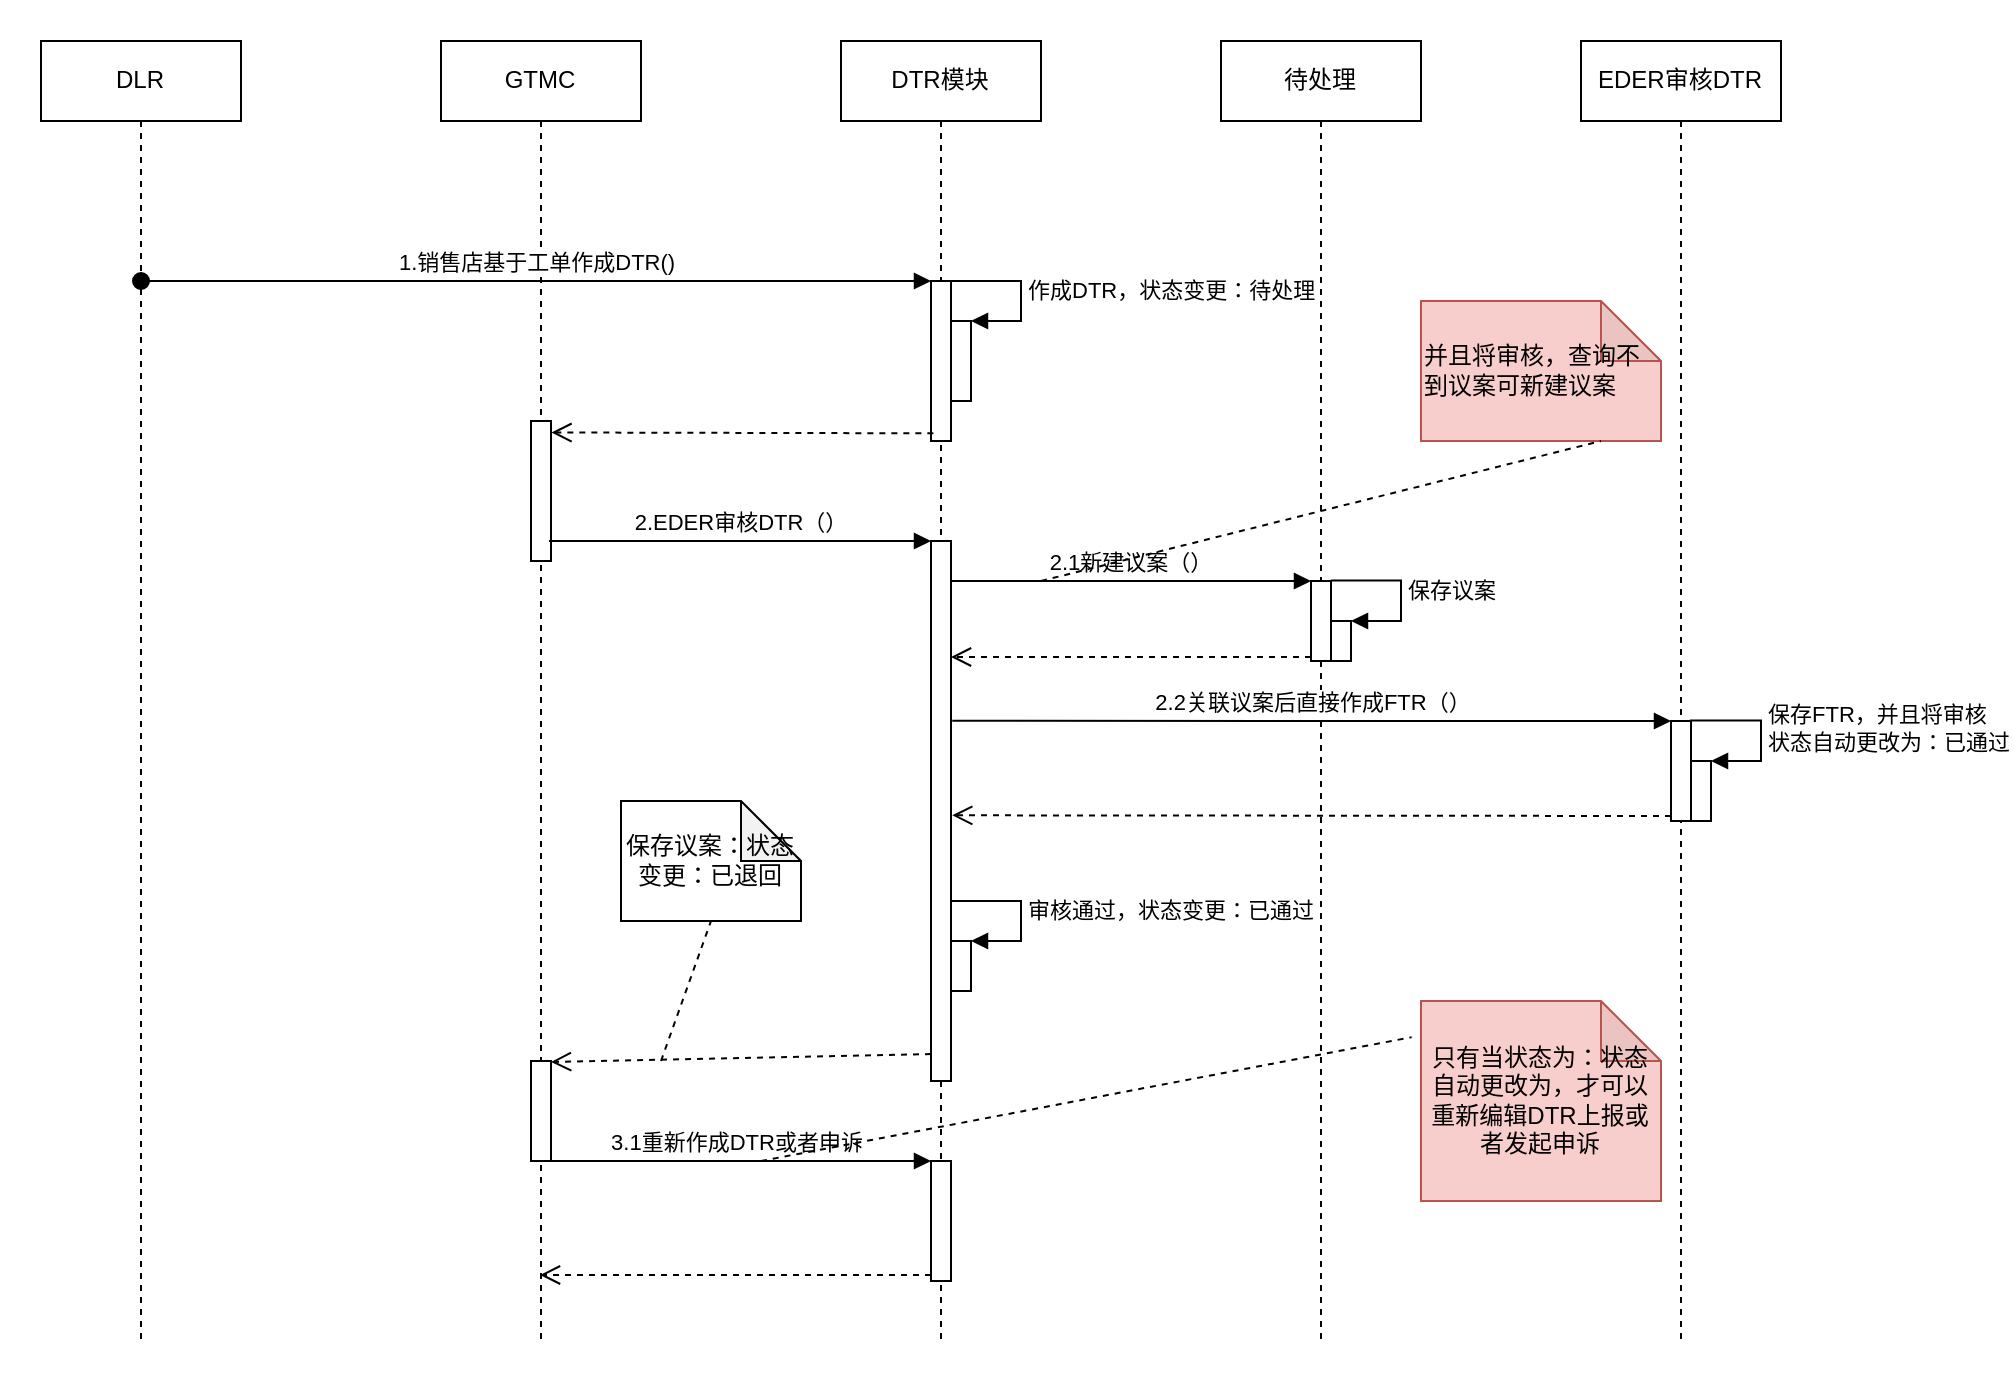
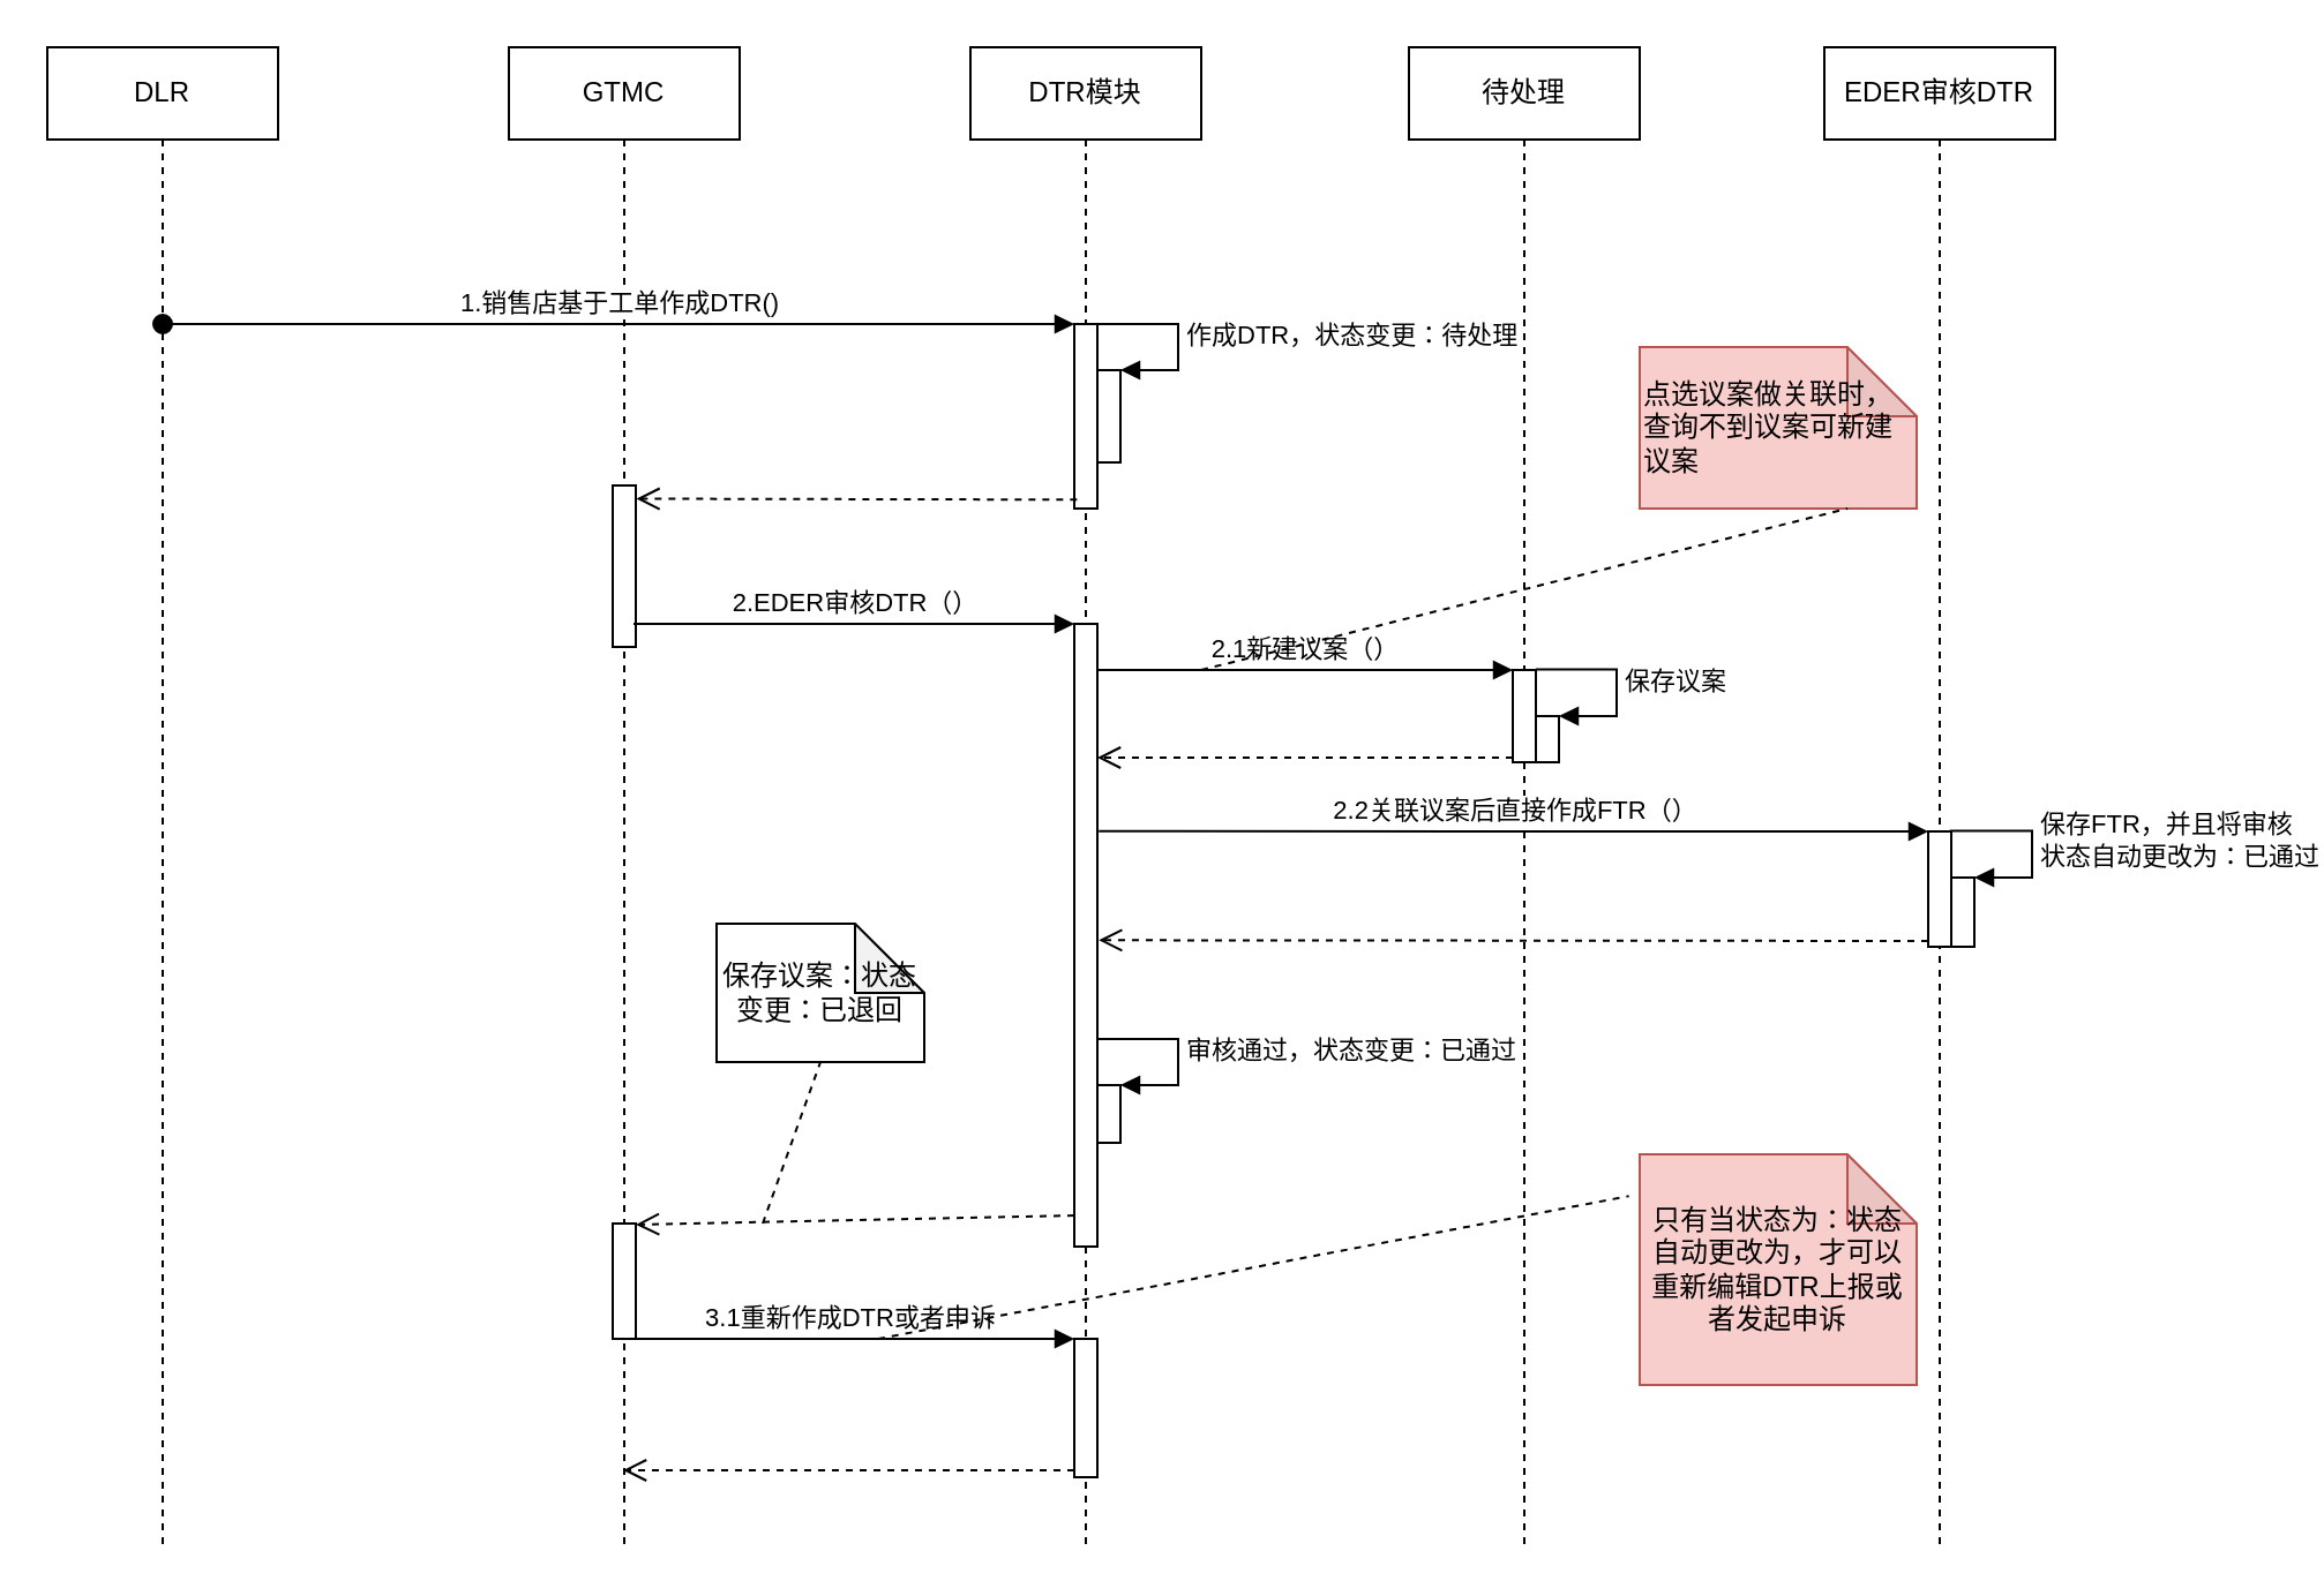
  <mxCell id="0" />
  <mxCell id="1" parent="0" />
  <mxCell id="2" value="DTR模块" style="shape=umlLifeline;perimeter=lifelinePerimeter;whiteSpace=wrap;html=1;container=1;collapsible=0;recursiveResize=0;outlineConnect=0;" vertex="1" parent="1"><mxGeometry x="420" y="20" width="100" height="650" as="geometry" /></mxCell>
  <mxCell id="3" value="" style="html=1;points=[];perimeter=orthogonalPerimeter;" vertex="1" parent="2"><mxGeometry x="45" y="120" width="10" height="80" as="geometry" /></mxCell>
  <mxCell id="4" value="" style="html=1;points=[];perimeter=orthogonalPerimeter;" vertex="1" parent="2"><mxGeometry x="55" y="140" width="10" height="40" as="geometry" /></mxCell>
  <mxCell id="5" value="&lt;div style=&quot;text-align: center&quot;&gt;作成DTR，状态变更：待处理&lt;/div&gt;" style="edgeStyle=orthogonalEdgeStyle;html=1;align=left;spacingLeft=2;endArrow=block;rounded=0;entryX=1;entryY=0;exitX=0.986;exitY=0;exitDx=0;exitDy=0;exitPerimeter=0;" edge="1" target="4" parent="2" source="3"><mxGeometry relative="1" as="geometry"><mxPoint x="60" y="120" as="sourcePoint" /><Array as="points"><mxPoint x="90" y="120" /><mxPoint x="90" y="140" /></Array></mxGeometry></mxCell>
  <mxCell id="6" value="" style="html=1;points=[];perimeter=orthogonalPerimeter;" vertex="1" parent="2"><mxGeometry x="45" y="250" width="10" height="270" as="geometry" /></mxCell>
  <mxCell id="7" value="" style="html=1;points=[];perimeter=orthogonalPerimeter;" vertex="1" parent="2"><mxGeometry x="55" y="450" width="10" height="25" as="geometry" /></mxCell>
  <mxCell id="8" value="审核通过，状态变更：已通过" style="edgeStyle=orthogonalEdgeStyle;html=1;align=left;spacingLeft=2;endArrow=block;rounded=0;entryX=1;entryY=0;" edge="1" target="7" parent="2" source="6"><mxGeometry relative="1" as="geometry"><mxPoint x="60" y="335" as="sourcePoint" /><Array as="points"><mxPoint x="90" y="430" /><mxPoint x="90" y="450" /></Array></mxGeometry></mxCell>
  <mxCell id="9" value="" style="html=1;points=[];perimeter=orthogonalPerimeter;" vertex="1" parent="2"><mxGeometry x="45" y="560" width="10" height="60" as="geometry" /></mxCell>
  <mxCell id="10" value="GTMC" style="shape=umlLifeline;perimeter=lifelinePerimeter;whiteSpace=wrap;html=1;container=1;collapsible=0;recursiveResize=0;outlineConnect=0;" vertex="1" parent="1"><mxGeometry x="220" y="20" width="100" height="650" as="geometry" /></mxCell>
  <mxCell id="11" value="" style="html=1;points=[];perimeter=orthogonalPerimeter;" vertex="1" parent="10"><mxGeometry x="45" y="190" width="10" height="70" as="geometry" /></mxCell>
  <mxCell id="12" value="" style="html=1;points=[];perimeter=orthogonalPerimeter;" vertex="1" parent="10"><mxGeometry x="45" y="510" width="10" height="50" as="geometry" /></mxCell>
  <mxCell id="13" value="DLR" style="shape=umlLifeline;perimeter=lifelinePerimeter;whiteSpace=wrap;html=1;container=1;collapsible=0;recursiveResize=0;outlineConnect=0;" vertex="1" parent="1"><mxGeometry x="20" y="20" width="100" height="650" as="geometry" /></mxCell>
  <mxCell id="14" value="待处理" style="shape=umlLifeline;perimeter=lifelinePerimeter;whiteSpace=wrap;html=1;container=1;collapsible=0;recursiveResize=0;outlineConnect=0;" vertex="1" parent="1"><mxGeometry x="610" y="20" width="100" height="650" as="geometry" /></mxCell>
  <mxCell id="15" value="" style="html=1;points=[];perimeter=orthogonalPerimeter;" vertex="1" parent="14"><mxGeometry x="45" y="270" width="10" height="40" as="geometry" /></mxCell>
  <mxCell id="16" value="" style="html=1;points=[];perimeter=orthogonalPerimeter;" vertex="1" parent="14"><mxGeometry x="55" y="290" width="10" height="20" as="geometry" /></mxCell>
  <mxCell id="17" value="保存议案" style="edgeStyle=orthogonalEdgeStyle;html=1;align=left;spacingLeft=2;endArrow=block;rounded=0;entryX=1;entryY=0;exitX=0.995;exitY=-0.007;exitDx=0;exitDy=0;exitPerimeter=0;" edge="1" target="16" parent="14" source="15"><mxGeometry relative="1" as="geometry"><mxPoint x="60" y="270" as="sourcePoint" /><Array as="points"><mxPoint x="90" y="270" /><mxPoint x="90" y="290" /></Array></mxGeometry></mxCell>
  <mxCell id="18" value="EDER审核DTR" style="shape=umlLifeline;perimeter=lifelinePerimeter;whiteSpace=wrap;html=1;container=1;collapsible=0;recursiveResize=0;outlineConnect=0;" vertex="1" parent="1"><mxGeometry x="790" y="20" width="100" height="650" as="geometry" /></mxCell>
  <mxCell id="19" value="" style="html=1;points=[];perimeter=orthogonalPerimeter;" vertex="1" parent="18"><mxGeometry x="45" y="340" width="10" height="50" as="geometry" /></mxCell>
  <mxCell id="20" value="" style="html=1;points=[];perimeter=orthogonalPerimeter;" vertex="1" parent="18"><mxGeometry x="55" y="360" width="10" height="30" as="geometry" /></mxCell>
  <mxCell id="21" value="保存FTR，并且将审核&lt;br&gt;状态自动更改为：已通过" style="edgeStyle=orthogonalEdgeStyle;html=1;align=left;spacingLeft=2;endArrow=block;rounded=0;entryX=1;entryY=0;exitX=0.938;exitY=-0.004;exitDx=0;exitDy=0;exitPerimeter=0;" edge="1" target="20" parent="18" source="19"><mxGeometry relative="1" as="geometry"><mxPoint x="60" y="340" as="sourcePoint" /><Array as="points"><mxPoint x="90" y="340" /><mxPoint x="90" y="360" /></Array></mxGeometry></mxCell>
  <mxCell id="22" value="1.销售店基于工单作成DTR()" style="html=1;verticalAlign=bottom;startArrow=oval;endArrow=block;startSize=8;rounded=0;" edge="1" target="3" parent="1"><mxGeometry relative="1" as="geometry"><mxPoint x="70" y="140" as="sourcePoint" /></mxGeometry></mxCell>
  <mxCell id="23" value="" style="html=1;verticalAlign=bottom;endArrow=open;dashed=1;endSize=8;rounded=0;exitX=0.118;exitY=0.952;exitDx=0;exitDy=0;exitPerimeter=0;entryX=1.024;entryY=0.082;entryDx=0;entryDy=0;entryPerimeter=0;" edge="1" parent="1" source="3" target="11"><mxGeometry relative="1" as="geometry"><mxPoint x="480" y="200" as="sourcePoint" /><mxPoint x="270" y="216" as="targetPoint" /></mxGeometry></mxCell>
  <mxCell id="24" value="2.EDER审核DTR（）" style="html=1;verticalAlign=bottom;endArrow=block;entryX=0;entryY=0;rounded=0;" edge="1" target="6" parent="1"><mxGeometry relative="1" as="geometry"><mxPoint x="274" y="270" as="sourcePoint" /><Array as="points"><mxPoint x="300" y="270" /></Array></mxGeometry></mxCell>
  <mxCell id="25" value="" style="html=1;verticalAlign=bottom;endArrow=open;dashed=1;endSize=8;exitX=0;exitY=0.95;rounded=0;entryX=1;entryY=0.01;entryDx=0;entryDy=0;entryPerimeter=0;" edge="1" source="6" parent="1" target="12"><mxGeometry relative="1" as="geometry"><mxPoint x="280" y="460" as="targetPoint" /></mxGeometry></mxCell>
  <mxCell id="26" value="2.1新建议案（）" style="html=1;verticalAlign=bottom;endArrow=block;entryX=0;entryY=0;rounded=0;exitX=1.011;exitY=0.074;exitDx=0;exitDy=0;exitPerimeter=0;" edge="1" target="15" parent="1" source="6"><mxGeometry relative="1" as="geometry"><mxPoint x="480" y="290" as="sourcePoint" /></mxGeometry></mxCell>
  <mxCell id="27" value="" style="html=1;verticalAlign=bottom;endArrow=open;dashed=1;endSize=8;exitX=0;exitY=0.95;rounded=0;" edge="1" source="15" parent="1" target="6"><mxGeometry relative="1" as="geometry"><mxPoint x="480" y="366" as="targetPoint" /></mxGeometry></mxCell>
  <mxCell id="28" value="2.2关联议案后直接作成FTR（）" style="html=1;verticalAlign=bottom;endArrow=block;entryX=0;entryY=0;rounded=0;exitX=1.062;exitY=0.333;exitDx=0;exitDy=0;exitPerimeter=0;" edge="1" target="19" parent="1" source="6"><mxGeometry relative="1" as="geometry"><mxPoint x="470" y="360" as="sourcePoint" /></mxGeometry></mxCell>
  <mxCell id="29" value="" style="html=1;verticalAlign=bottom;endArrow=open;dashed=1;endSize=8;exitX=0;exitY=0.95;rounded=0;entryX=1.062;entryY=0.508;entryDx=0;entryDy=0;entryPerimeter=0;" edge="1" source="19" parent="1" target="6"><mxGeometry relative="1" as="geometry"><mxPoint x="470" y="436" as="targetPoint" /></mxGeometry></mxCell>
- <mxCell id="30" value="&lt;span&gt;并且将审核，查询不到议案可新建议案&lt;/span&gt;" style="shape=note;whiteSpace=wrap;html=1;backgroundOutline=1;darkOpacity=0.05;align=left;fillColor=#f8cecc;strokeColor=#b85450;" vertex="1" parent="1"><mxGeometry x="710" y="150" width="120" height="70" as="geometry" /></mxCell>
+ <mxCell id="30" value="&lt;span&gt;点选议案做关联时，查询不到议案可新建议案&lt;/span&gt;" style="shape=note;whiteSpace=wrap;html=1;backgroundOutline=1;darkOpacity=0.05;align=left;fillColor=#f8cecc;strokeColor=#b85450;" vertex="1" parent="1"><mxGeometry x="710" y="150" width="120" height="70" as="geometry" /></mxCell>
  <mxCell id="31" value="" style="endArrow=none;dashed=1;html=1;rounded=0;" edge="1" parent="1"><mxGeometry width="50" height="50" relative="1" as="geometry"><mxPoint x="520" y="290" as="sourcePoint" /><mxPoint x="800" y="220" as="targetPoint" /></mxGeometry></mxCell>
  <mxCell id="32" value="3.1重新作成DTR或者申诉" style="html=1;verticalAlign=bottom;endArrow=block;entryX=0;entryY=0;rounded=0;" edge="1" target="9" parent="1"><mxGeometry relative="1" as="geometry"><mxPoint x="270" y="580" as="sourcePoint" /></mxGeometry></mxCell>
  <mxCell id="33" value="" style="html=1;verticalAlign=bottom;endArrow=open;dashed=1;endSize=8;exitX=0;exitY=0.95;rounded=0;" edge="1" source="9" parent="1" target="10"><mxGeometry relative="1" as="geometry"><mxPoint x="270" y="656" as="targetPoint" /></mxGeometry></mxCell>
  <mxCell id="34" value="只有当状态为：状态自动更改为，才可以重新编辑DTR上报或者发起申诉" style="shape=note;whiteSpace=wrap;html=1;backgroundOutline=1;darkOpacity=0.05;fillColor=#f8cecc;strokeColor=#b85450;" vertex="1" parent="1"><mxGeometry x="710" y="500" width="120" height="100" as="geometry" /></mxCell>
  <mxCell id="35" value="" style="endArrow=none;dashed=1;html=1;rounded=0;entryX=-0.039;entryY=0.181;entryDx=0;entryDy=0;entryPerimeter=0;" edge="1" parent="1" target="34"><mxGeometry width="50" height="50" relative="1" as="geometry"><mxPoint x="380" y="580" as="sourcePoint" /><mxPoint x="600" y="450" as="targetPoint" /></mxGeometry></mxCell>
  <mxCell id="36" value="保存议案：状态变更：已退回" style="shape=note;whiteSpace=wrap;html=1;backgroundOutline=1;darkOpacity=0.05;" vertex="1" parent="1"><mxGeometry x="310" y="400" width="90" height="60" as="geometry" /></mxCell>
  <mxCell id="37" value="" style="endArrow=none;dashed=1;html=1;rounded=0;entryX=0.5;entryY=1;entryDx=0;entryDy=0;entryPerimeter=0;" edge="1" parent="1" target="36"><mxGeometry width="50" height="50" relative="1" as="geometry"><mxPoint x="330" y="530" as="sourcePoint" /><mxPoint x="600" y="300" as="targetPoint" /></mxGeometry></mxCell>
